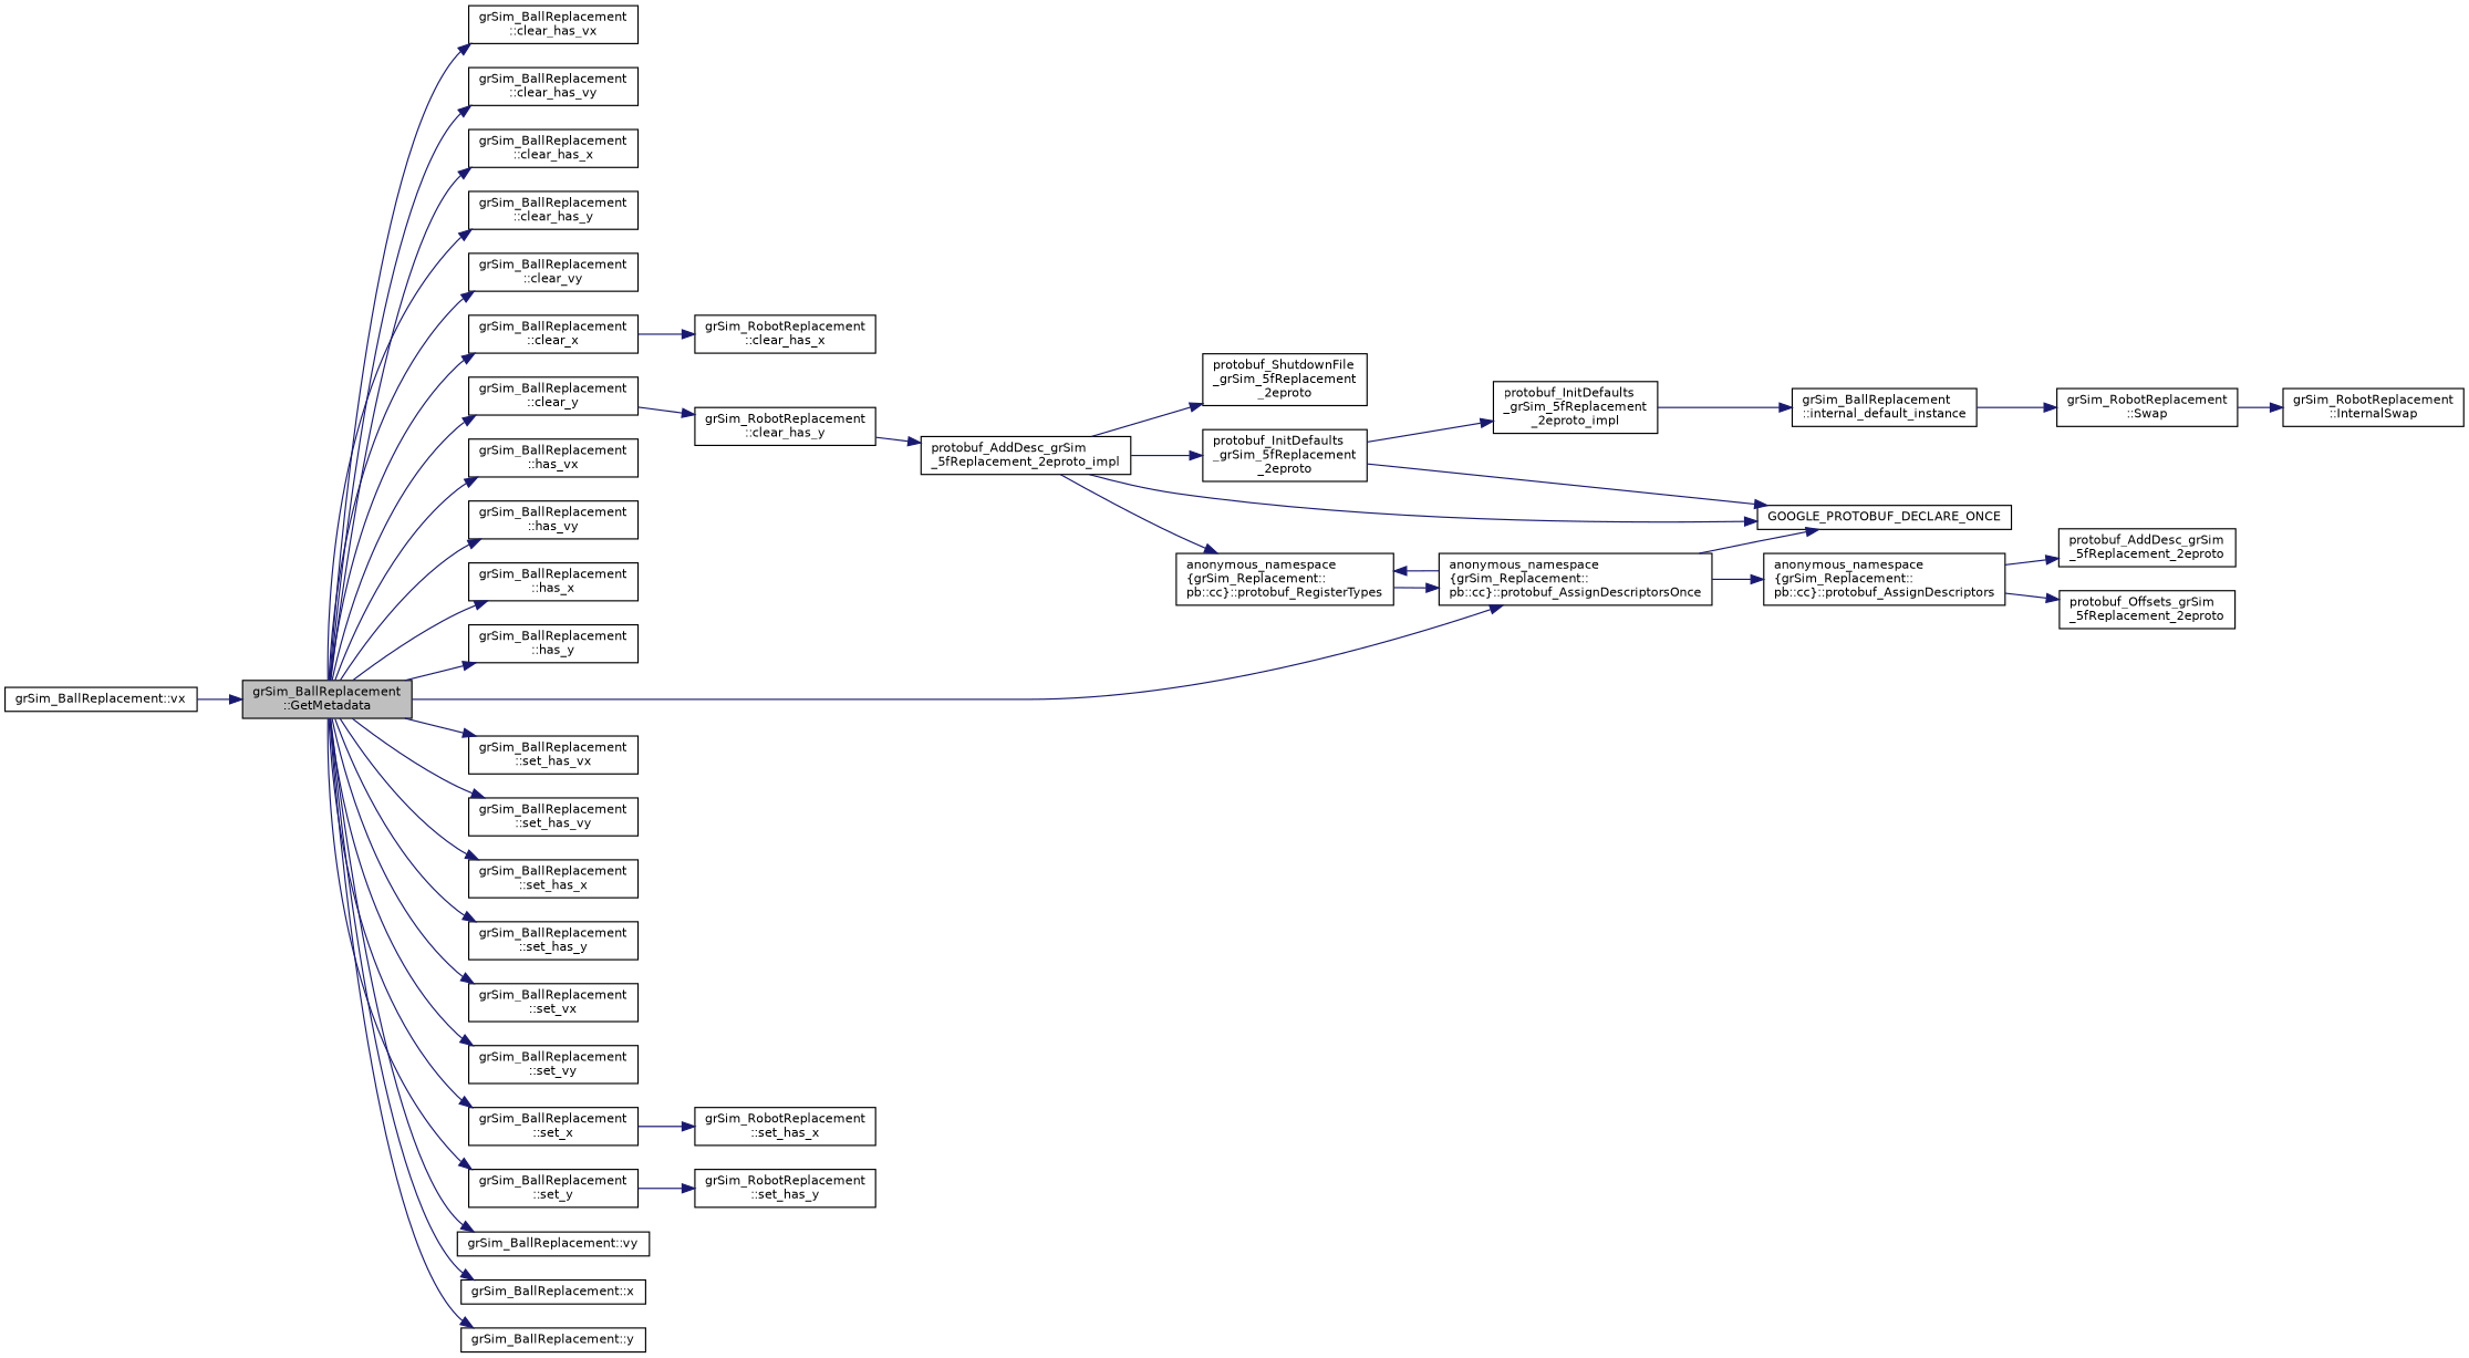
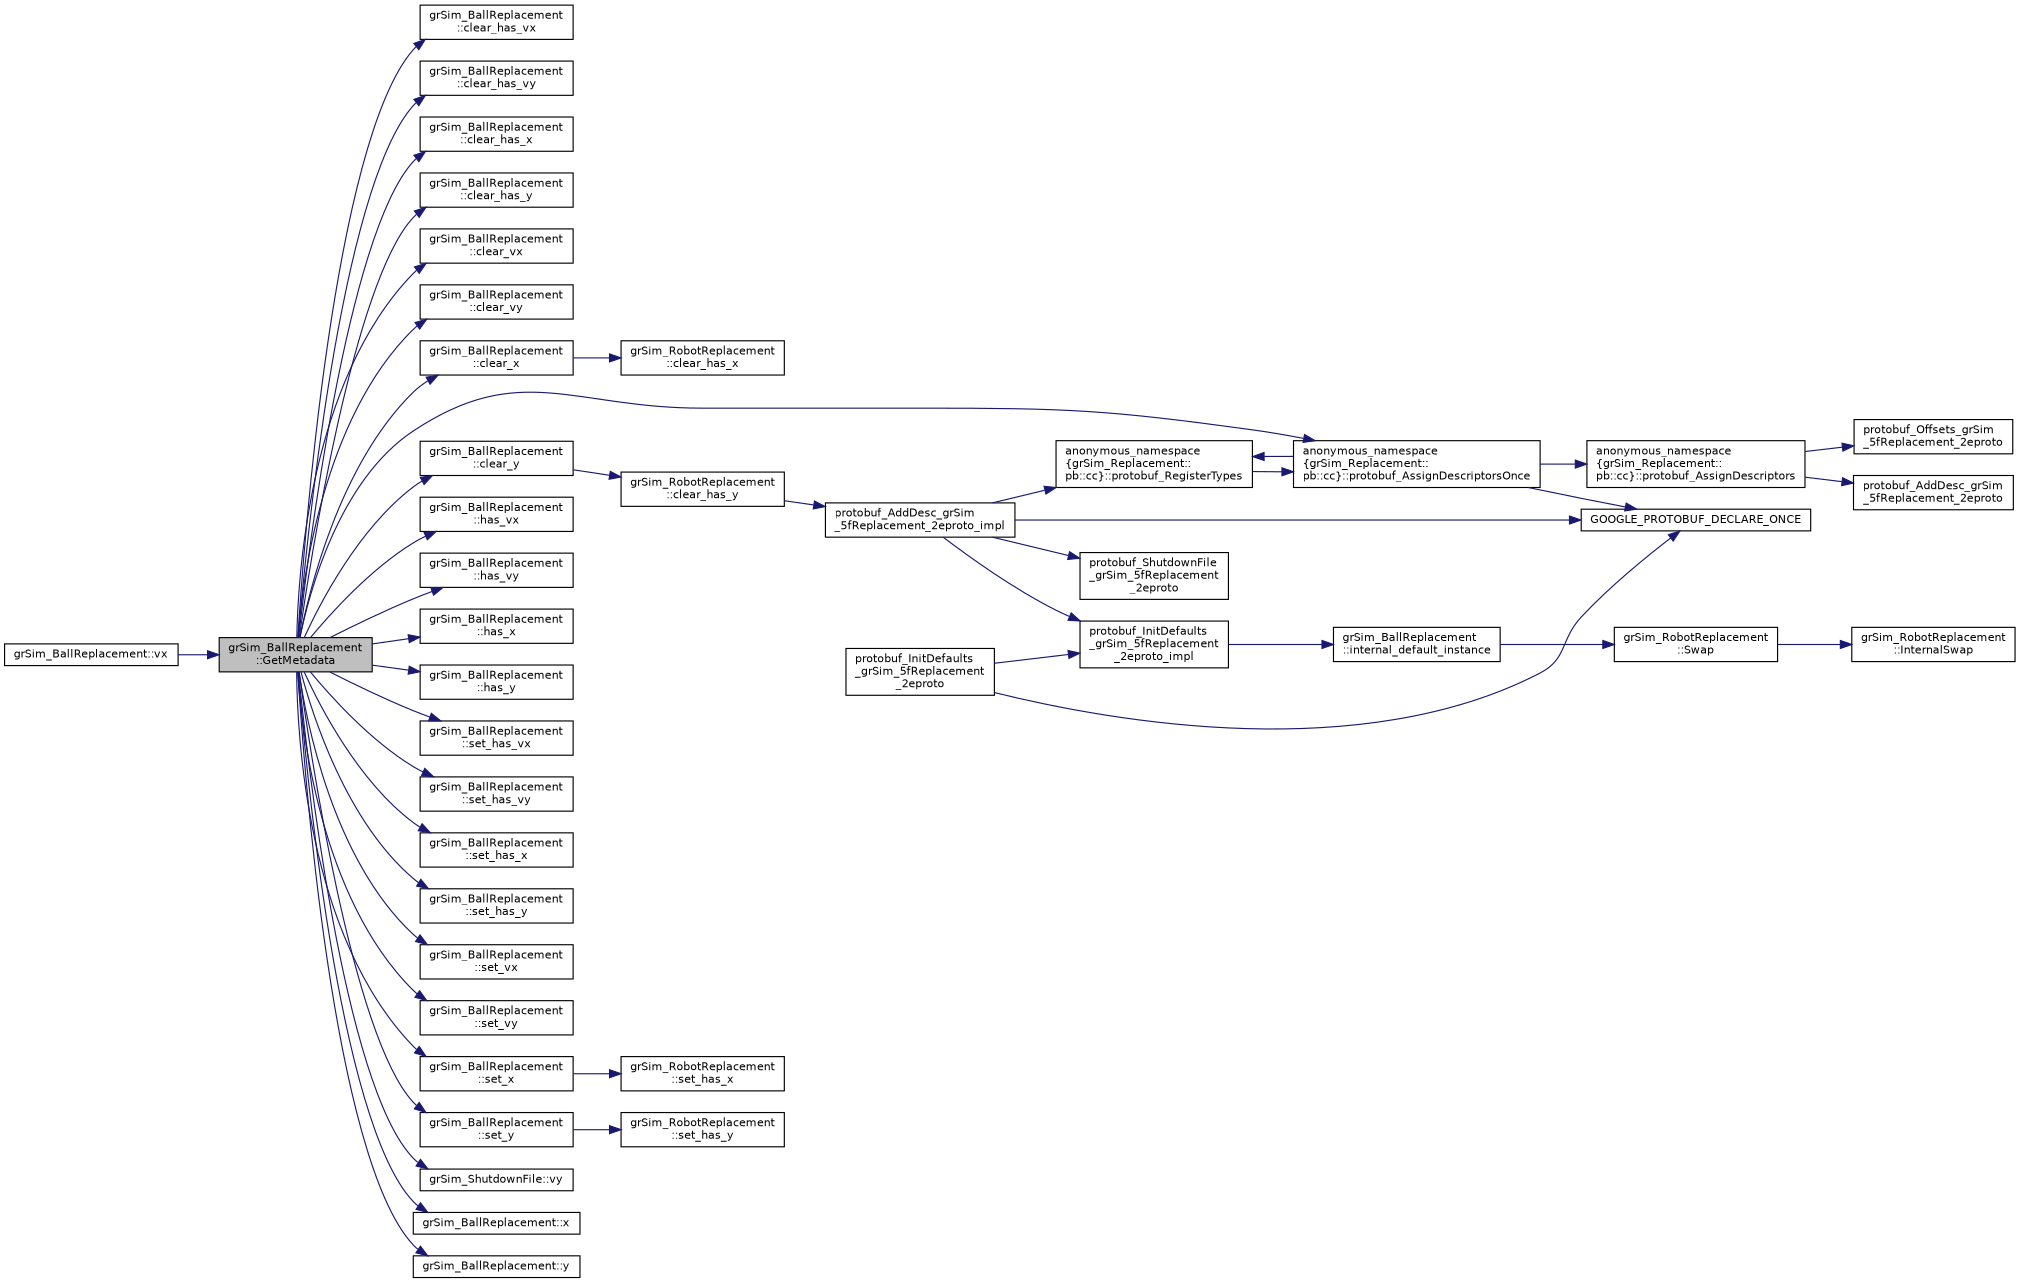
  digraph {
    rankdir=LR
    node [color=black fillcolor=white fontname=Helvetica fontsize=10 shape=record style=filled]
    edge [color=midnightblue fontname=Helvetica fontsize=10 labelfontname=Helvetica labelfontsize=10 style=solid]
    n1 [fillcolor=grey75 fontcolor=black height=0.2 label="grSim_BallReplacement\l::GetMetadata" width=0.4]
    n2 [height=0.2 label="grSim_BallReplacement\l::clear_has_vx" width=0.4]
    n3 [height=0.2 label="grSim_BallReplacement\l::clear_has_vy" width=0.4]
    n4 [height=0.2 label="grSim_BallReplacement\l::clear_has_x" width=0.4]
    n5 [height=0.2 label="grSim_BallReplacement\l::clear_has_y" width=0.4]
+   n6 [height=0.2 label="grSim_BallReplacement\l::clear_vx" width=0.4]
    n7 [height=0.2 label="grSim_BallReplacement\l::clear_vy" width=0.4]
    n8 [height=0.2 label="grSim_BallReplacement\l::clear_x" width=0.4]
    n9 [height=0.2 label="grSim_BallReplacement\l::clear_y" width=0.4]
    n10 [height=0.2 label="grSim_BallReplacement\l::has_vx" width=0.4]
    n11 [height=0.2 label="grSim_BallReplacement\l::has_vy" width=0.4]
    n12 [height=0.2 label="grSim_BallReplacement\l::has_x" width=0.4]
    n13 [height=0.2 label="grSim_BallReplacement\l::has_y" width=0.4]
    n14 [height=0.2 label="anonymous_namespace\l\{grSim_Replacement::\lpb::cc\}::protobuf_AssignDescriptorsOnce" width=0.4]
    n15 [height=0.2 label="grSim_BallReplacement\l::set_has_vx" width=0.4]
    n16 [height=0.2 label="grSim_BallReplacement\l::set_has_vy" width=0.4]
    n17 [height=0.2 label="grSim_BallReplacement\l::set_has_x" width=0.4]
    n18 [height=0.2 label="grSim_BallReplacement\l::set_has_y" width=0.4]
    n19 [height=0.2 label="grSim_BallReplacement\l::set_vx" width=0.4]
    n20 [height=0.2 label="grSim_BallReplacement\l::set_vy" width=0.4]
    n21 [height=0.2 label="grSim_BallReplacement\l::set_x" width=0.4]
    n22 [height=0.2 label="grSim_BallReplacement\l::set_y" width=0.4]
-   n23 [height=0.2 label="grSim_BallReplacement::vy" width=0.4]
+   n23 [height=0.2 label="grSim_ShutdownFile::vy" width=0.4]
    n24 [height=0.2 label="grSim_BallReplacement::x" width=0.4]
    n25 [height=0.2 label="grSim_BallReplacement::y" width=0.4]
    n26 [height=0.2 label="grSim_RobotReplacement\l::clear_has_x" width=0.4]
    n27 [height=0.2 label="grSim_RobotReplacement\l::clear_has_y" width=0.4]
    n28 [height=0.2 label=GOOGLE_PROTOBUF_DECLARE_ONCE width=0.4]
    n29 [height=0.2 label="anonymous_namespace\l\{grSim_Replacement::\lpb::cc\}::protobuf_AssignDescriptors" width=0.4]
    n30 [height=0.2 label="anonymous_namespace\l\{grSim_Replacement::\lpb::cc\}::protobuf_RegisterTypes" width=0.4]
    n31 [height=0.2 label="grSim_RobotReplacement\l::set_has_x" width=0.4]
    n32 [height=0.2 label="grSim_RobotReplacement\l::set_has_y" width=0.4]
    n33 [height=0.2 label="grSim_BallReplacement::vx" width=0.4]
    n34 [height=0.2 label="protobuf_AddDesc_grSim\l_5fReplacement_2eproto_impl" width=0.4]
    n35 [height=0.2 label="protobuf_AddDesc_grSim\l_5fReplacement_2eproto" width=0.4]
    n36 [height=0.2 label="protobuf_Offsets_grSim\l_5fReplacement_2eproto" width=0.4]
    n37 [height=0.2 label="protobuf_InitDefaults\l_grSim_5fReplacement\l_2eproto" width=0.4]
    n38 [height=0.2 label="protobuf_ShutdownFile\l_grSim_5fReplacement\l_2eproto" width=0.4]
    n39 [height=0.2 label="protobuf_InitDefaults\l_grSim_5fReplacement\l_2eproto_impl" width=0.4]
    n40 [height=0.2 label="grSim_BallReplacement\l::internal_default_instance" width=0.4]
    n41 [height=0.2 label="grSim_RobotReplacement\l::Swap" width=0.4]
    n42 [height=0.2 label="grSim_RobotReplacement\l::InternalSwap" width=0.4]
    n1 -> n2
    n1 -> n3
    n1 -> n4
    n1 -> n5
+   n1 -> n6
    n1 -> n7
    n1 -> n8
    n1 -> n9
    n1 -> n10
    n1 -> n11
    n1 -> n12
    n1 -> n13
    n1 -> n14
    n1 -> n15
    n1 -> n16
    n1 -> n17
    n1 -> n18
    n1 -> n19
    n1 -> n20
    n1 -> n21
    n1 -> n22
    n1 -> n23
    n1 -> n24
    n1 -> n25
    n8 -> n26
    n9 -> n27
    n14 -> n28
    n14 -> n29
    n14 -> n30
    n21 -> n31
    n22 -> n32
    n27 -> n34
    n29 -> n35
    n29 -> n36
    n30 -> n14
    n33 -> n1
    n34 -> n28
    n34 -> n30
-   n34 -> n37
+   n34 -> n39
    n34 -> n38
    n37 -> n28
    n37 -> n39
    n39 -> n40
    n40 -> n41
    n41 -> n42
  }
